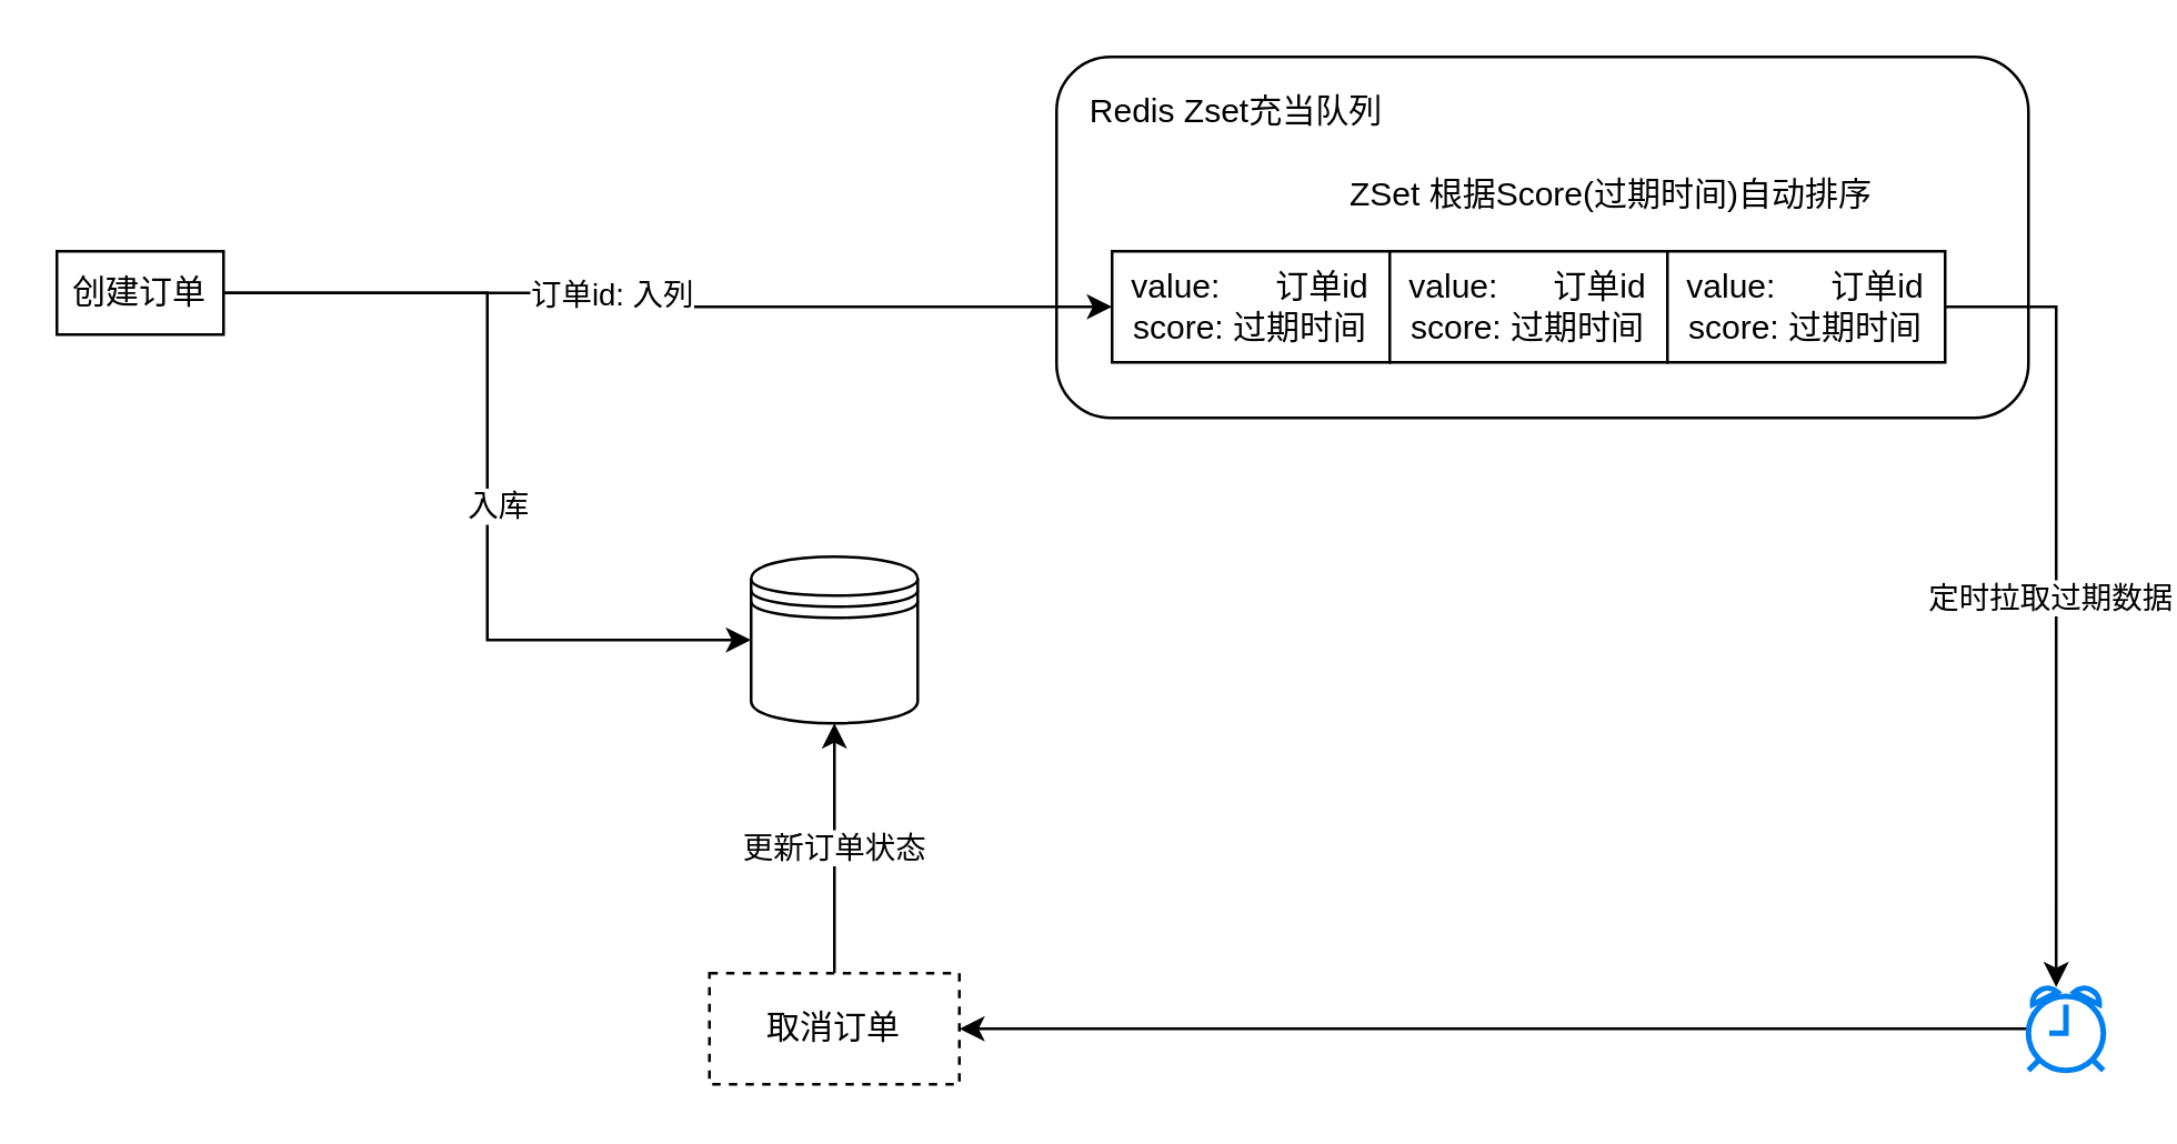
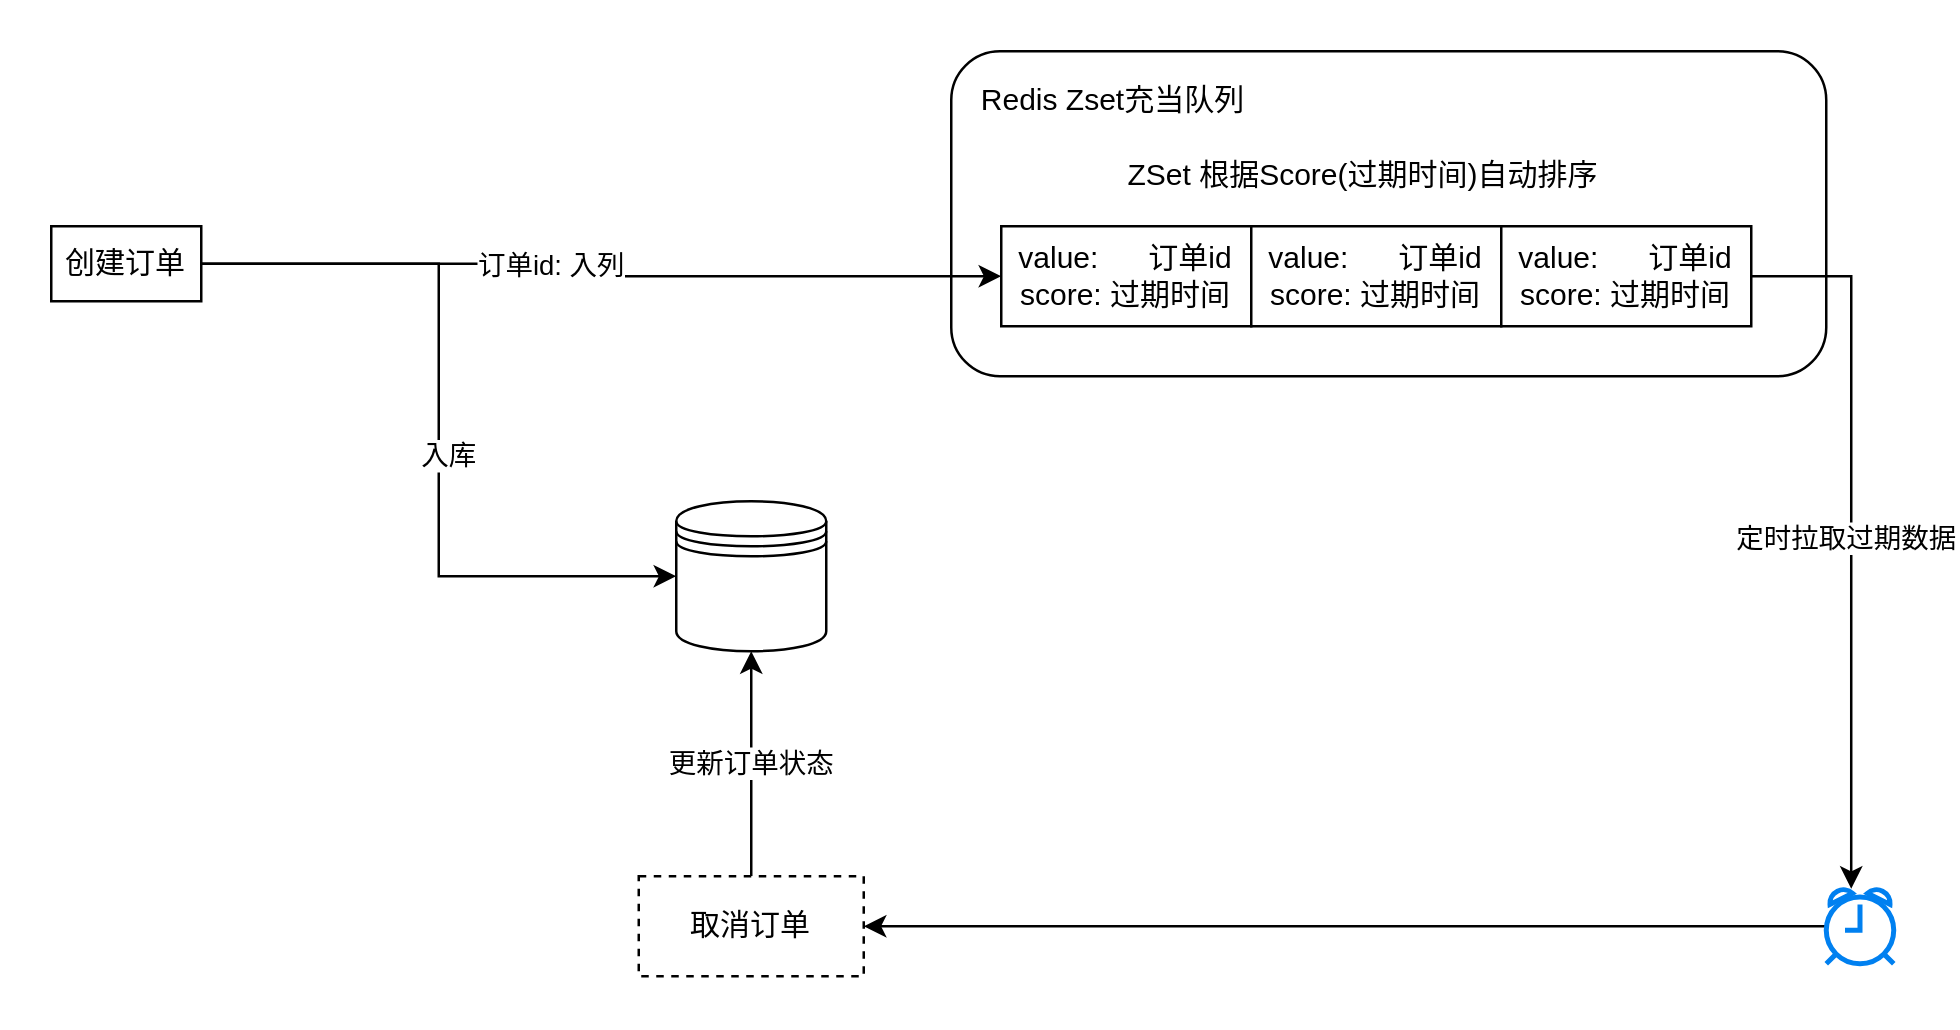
  <mxCell id="0" />
  <mxCell id="1" parent="0" />
  <mxCell id="2" value="" style="rounded=1;whiteSpace=wrap;html=1;" vertex="1" parent="1"><mxGeometry x="380" y="20" width="350" height="130" as="geometry" /></mxCell>
  <mxCell id="3" value="value:&amp;nbsp; &amp;nbsp; &amp;nbsp; 订单id&lt;br&gt;score: 过期时间" style="rounded=0;whiteSpace=wrap;html=1;" vertex="1" parent="1"><mxGeometry x="400" y="90" width="100" height="40" as="geometry" /></mxCell>
  <mxCell id="4" style="edgeStyle=orthogonalEdgeStyle;rounded=0;orthogonalLoop=1;jettySize=auto;html=1;exitX=1;exitY=0.5;exitDx=0;exitDy=0;entryX=0;entryY=0.5;entryDx=0;entryDy=0;" edge="1" parent="1" source="8" target="3"><mxGeometry relative="1" as="geometry" /></mxCell>
  <mxCell id="5" value="订单id: 入列" style="edgeLabel;html=1;align=center;verticalAlign=middle;resizable=0;points=[];" vertex="1" connectable="0" parent="4"><mxGeometry x="-0.147" relative="1" as="geometry"><mxPoint as="offset" /></mxGeometry></mxCell>
  <mxCell id="6" style="edgeStyle=orthogonalEdgeStyle;rounded=0;orthogonalLoop=1;jettySize=auto;html=1;entryX=0;entryY=0.5;entryDx=0;entryDy=0;" edge="1" parent="1" source="8" target="9"><mxGeometry relative="1" as="geometry" /></mxCell>
  <mxCell id="7" value="入库" style="edgeLabel;html=1;align=center;verticalAlign=middle;resizable=0;points=[];" vertex="1" connectable="0" parent="6"><mxGeometry x="0.088" y="3" relative="1" as="geometry"><mxPoint as="offset" /></mxGeometry></mxCell>
  <mxCell id="8" value="创建订单" style="rounded=0;whiteSpace=wrap;html=1;" vertex="1" parent="1"><mxGeometry x="20" y="90" width="60" height="30" as="geometry" /></mxCell>
  <mxCell id="9" value="" style="shape=datastore;whiteSpace=wrap;html=1;" vertex="1" parent="1"><mxGeometry x="270" y="200" width="60" height="60" as="geometry" /></mxCell>
  <mxCell id="10" value="value:&amp;nbsp; &amp;nbsp; &amp;nbsp; 订单id&lt;br&gt;score: 过期时间" style="rounded=0;whiteSpace=wrap;html=1;" vertex="1" parent="1"><mxGeometry x="500" y="90" width="100" height="40" as="geometry" /></mxCell>
  <mxCell id="11" style="edgeStyle=orthogonalEdgeStyle;rounded=0;orthogonalLoop=1;jettySize=auto;html=1;entryX=0.37;entryY=0;entryDx=0;entryDy=0;entryPerimeter=0;" edge="1" parent="1" source="13" target="17"><mxGeometry relative="1" as="geometry" /></mxCell>
  <mxCell id="12" value="定时拉取过期数据" style="edgeLabel;html=1;align=center;verticalAlign=middle;resizable=0;points=[];" vertex="1" connectable="0" parent="11"><mxGeometry x="0.015" y="-2" relative="1" as="geometry"><mxPoint as="offset" /></mxGeometry></mxCell>
  <mxCell id="13" value="value:&amp;nbsp; &amp;nbsp; &amp;nbsp; 订单id&lt;br&gt;score: 过期时间" style="rounded=0;whiteSpace=wrap;html=1;" vertex="1" parent="1"><mxGeometry x="600" y="90" width="100" height="40" as="geometry" /></mxCell>
  <mxCell id="14" value="更新订单状态" style="edgeStyle=orthogonalEdgeStyle;rounded=0;orthogonalLoop=1;jettySize=auto;html=1;entryX=0.5;entryY=1;entryDx=0;entryDy=0;" edge="1" parent="1" source="15" target="9"><mxGeometry relative="1" as="geometry" /></mxCell>
  <mxCell id="15" value="取消订单" style="rounded=0;whiteSpace=wrap;html=1;dashed=1;" vertex="1" parent="1"><mxGeometry x="255" y="350" width="90" height="40" as="geometry" /></mxCell>
  <mxCell id="16" style="edgeStyle=orthogonalEdgeStyle;rounded=0;orthogonalLoop=1;jettySize=auto;html=1;entryX=1;entryY=0.5;entryDx=0;entryDy=0;" edge="1" parent="1" source="17" target="15"><mxGeometry relative="1" as="geometry" /></mxCell>
  <mxCell id="17" value="" style="html=1;verticalLabelPosition=bottom;align=center;labelBackgroundColor=#ffffff;verticalAlign=top;strokeWidth=2;strokeColor=#0080F0;shadow=0;dashed=0;shape=mxgraph.ios7.icons.alarm_clock;" vertex="1" parent="1"><mxGeometry x="730" y="355" width="27" height="30" as="geometry" /></mxCell>
- <mxCell id="18" value="ZSet 根据Score(过期时间)自动排序" style="text;html=1;strokeColor=none;fillColor=none;align=center;verticalAlign=middle;whiteSpace=wrap;rounded=0;" vertex="1" parent="1"><mxGeometry x="475" y="60" width="210" height="20" as="geometry" /></mxCell>
+ <mxCell id="18" value="ZSet 根据Score(过期时间)自动排序" style="text;html=1;strokeColor=none;fillColor=none;align=center;verticalAlign=middle;whiteSpace=wrap;rounded=0;" vertex="1" parent="1"><mxGeometry x="440" y="60" width="210" height="20" as="geometry" /></mxCell>
  <mxCell id="19" value="Redis Zset充当队列" style="text;html=1;strokeColor=none;fillColor=none;align=center;verticalAlign=middle;whiteSpace=wrap;rounded=0;" vertex="1" parent="1"><mxGeometry x="382" y="30" width="126" height="20" as="geometry" /></mxCell>
